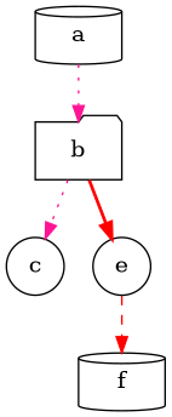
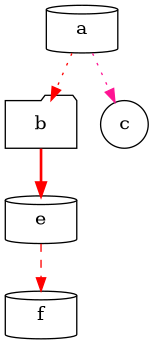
  digraph {
    node [shape=cylinder]
    edge [color=deeppink style=dotted w=1]
    a
    b [shape=folder]
    c [shape=circle]
-   e [shape=circle]
+   e
    f
-   a -> b
-   b -> c
+   a -> b [color=red]
+   a -> c
    b -> e [color=red style=bold]
    e -> f [color=red style=dashed]
  }
